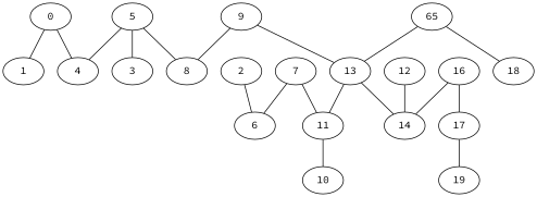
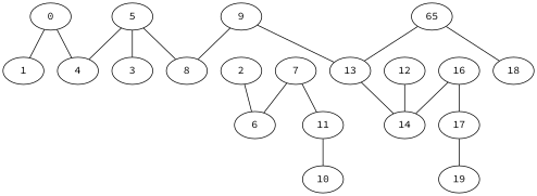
  graph {
    fontname="Source Code Pro"
    node [fontname="Source Code Pro"]
    edge [fontname="Source Code Pro"]
    0
    1
    4
    2
    6
    5
    3
    8
    7
    11
    10
    9
    13
    14
    12
    n16 [label=65]
    18
    16
    17
    19
    0 -- 1
    0 -- 4
    2 -- 6
    5 -- 4
    5 -- 3
    5 -- 8
    7 -- 6
    7 -- 11
    11 -- 10
    9 -- 8
    9 -- 13
-   13 -- 11
    13 -- 14
    12 -- 14
    n16 -- 13
    n16 -- 18
    16 -- 14
    16 -- 17
    17 -- 19
  }
